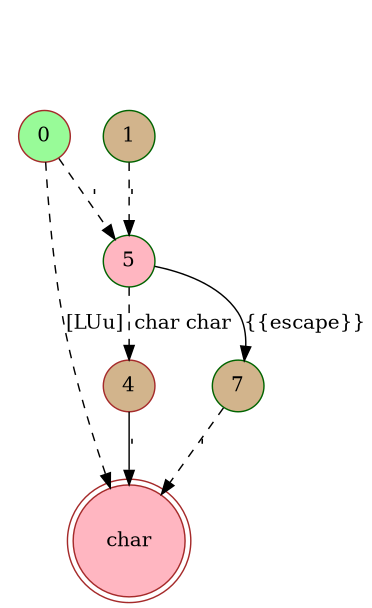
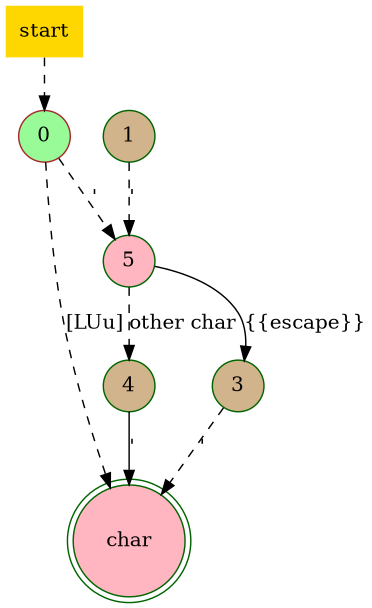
  digraph {
    node [color=darkgreen fillcolor=tan shape=circle style=filled]
    edge [style=dashed]
+   start [fillcolor=gold shape=plaintext]
    0 [color=brown fillcolor=palegreen]
    n3 [fillcolor=lightpink label=5]
-   char [color=brown fillcolor=lightpink shape=doublecircle]
+   char [fillcolor=lightpink shape=doublecircle]
    1
-   3 [label=7]
-   4 [color=brown]
+   3
+   4
+   start -> 0
    0 -> n3 [label="'"]
    0 -> char [label="[LUu]"]
    n3 -> 3 [label="{{escape}}" style=solid]
-   n3 -> 4 [label="char char"]
+   n3 -> 4 [label="other char"]
    1 -> n3 [label="'"]
    3 -> char [label="'"]
    4 -> char [label="'" style=solid]
  }
